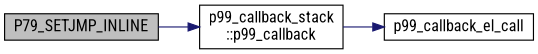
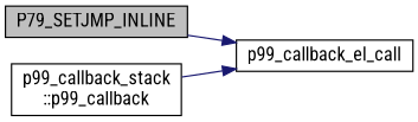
  digraph {
    fontname="Roboto Condensed"
    rankdir=LR
    node [color=black fillcolor=white fontname="Roboto Condensed" fontsize=14 shape=record style=filled]
    edge [color=midnightblue fontname="Roboto Condensed" fontsize=14 labelfontname=Helvetica labelfontsize=14 style=solid]
    n1 [fillcolor=grey75 fontcolor=black height=0.2 label=P79_SETJMP_INLINE width=0.4]
    n2 [height=0.2 label="p99_callback_stack\l::p99_callback" width=0.4]
    n3 [height=0.2 label=p99_callback_el_call width=0.4]
-   n1 -> n2
+   n1 -> n3
    n2 -> n3
  }
